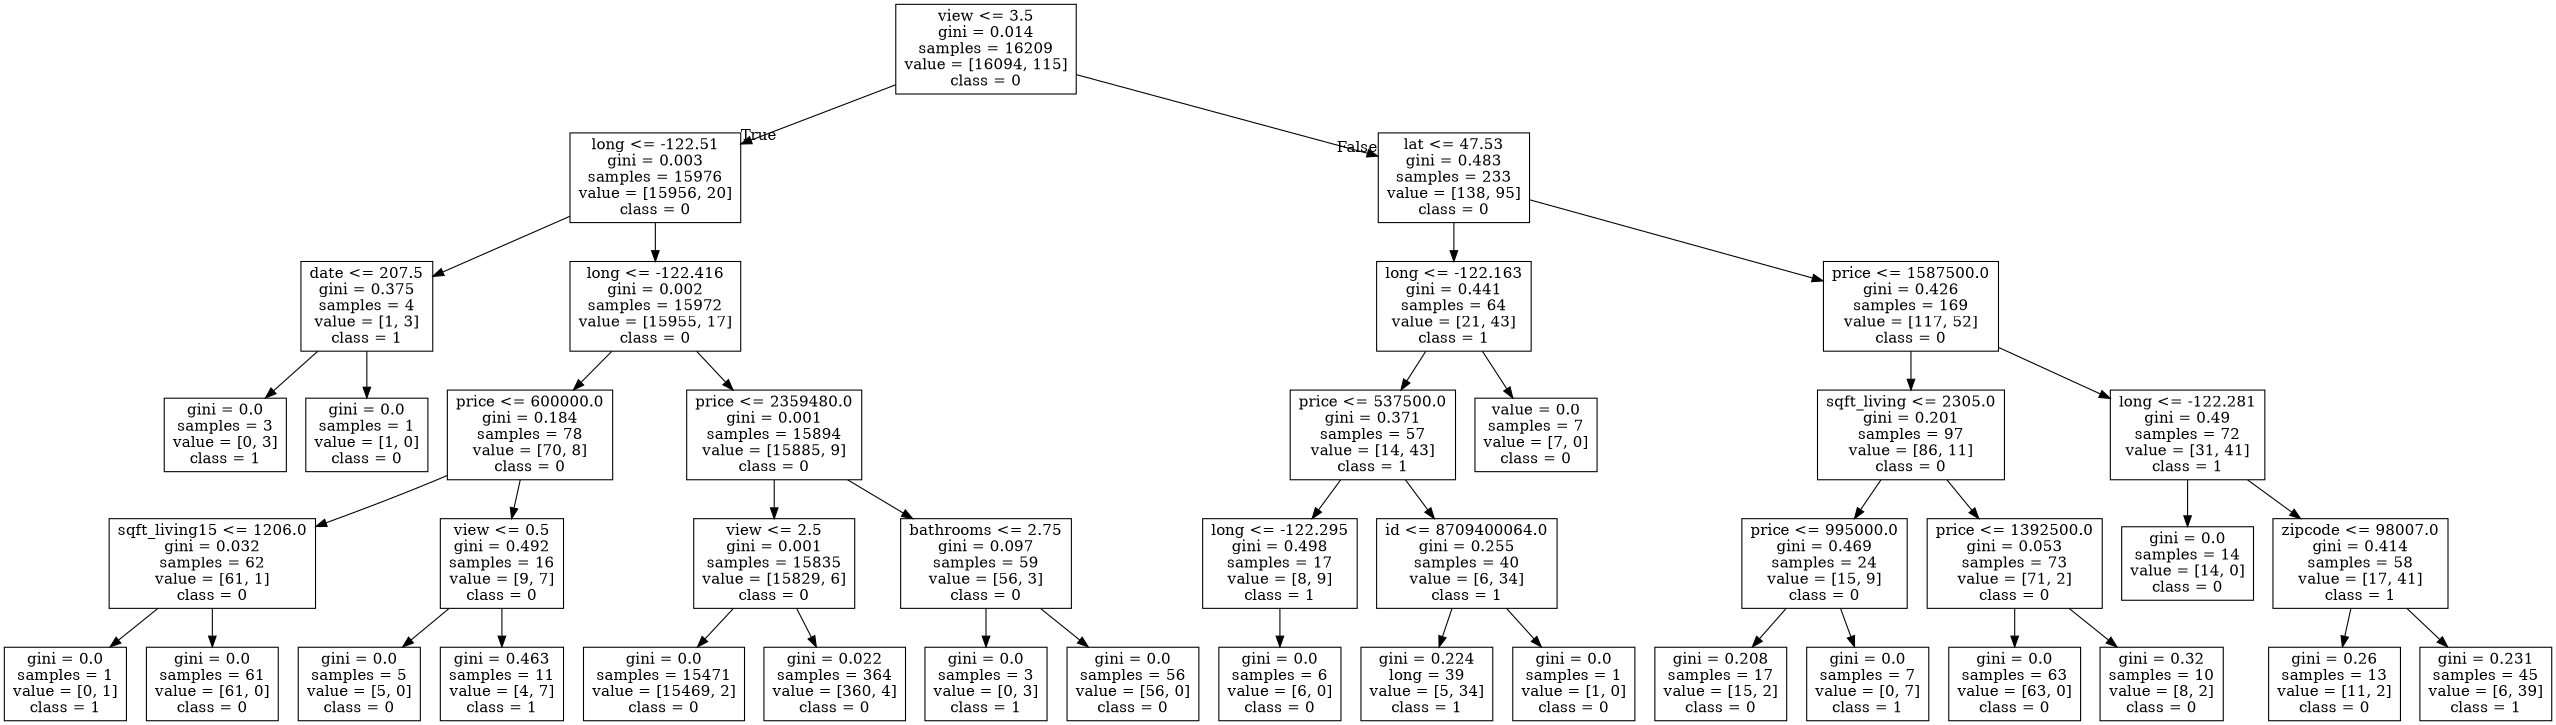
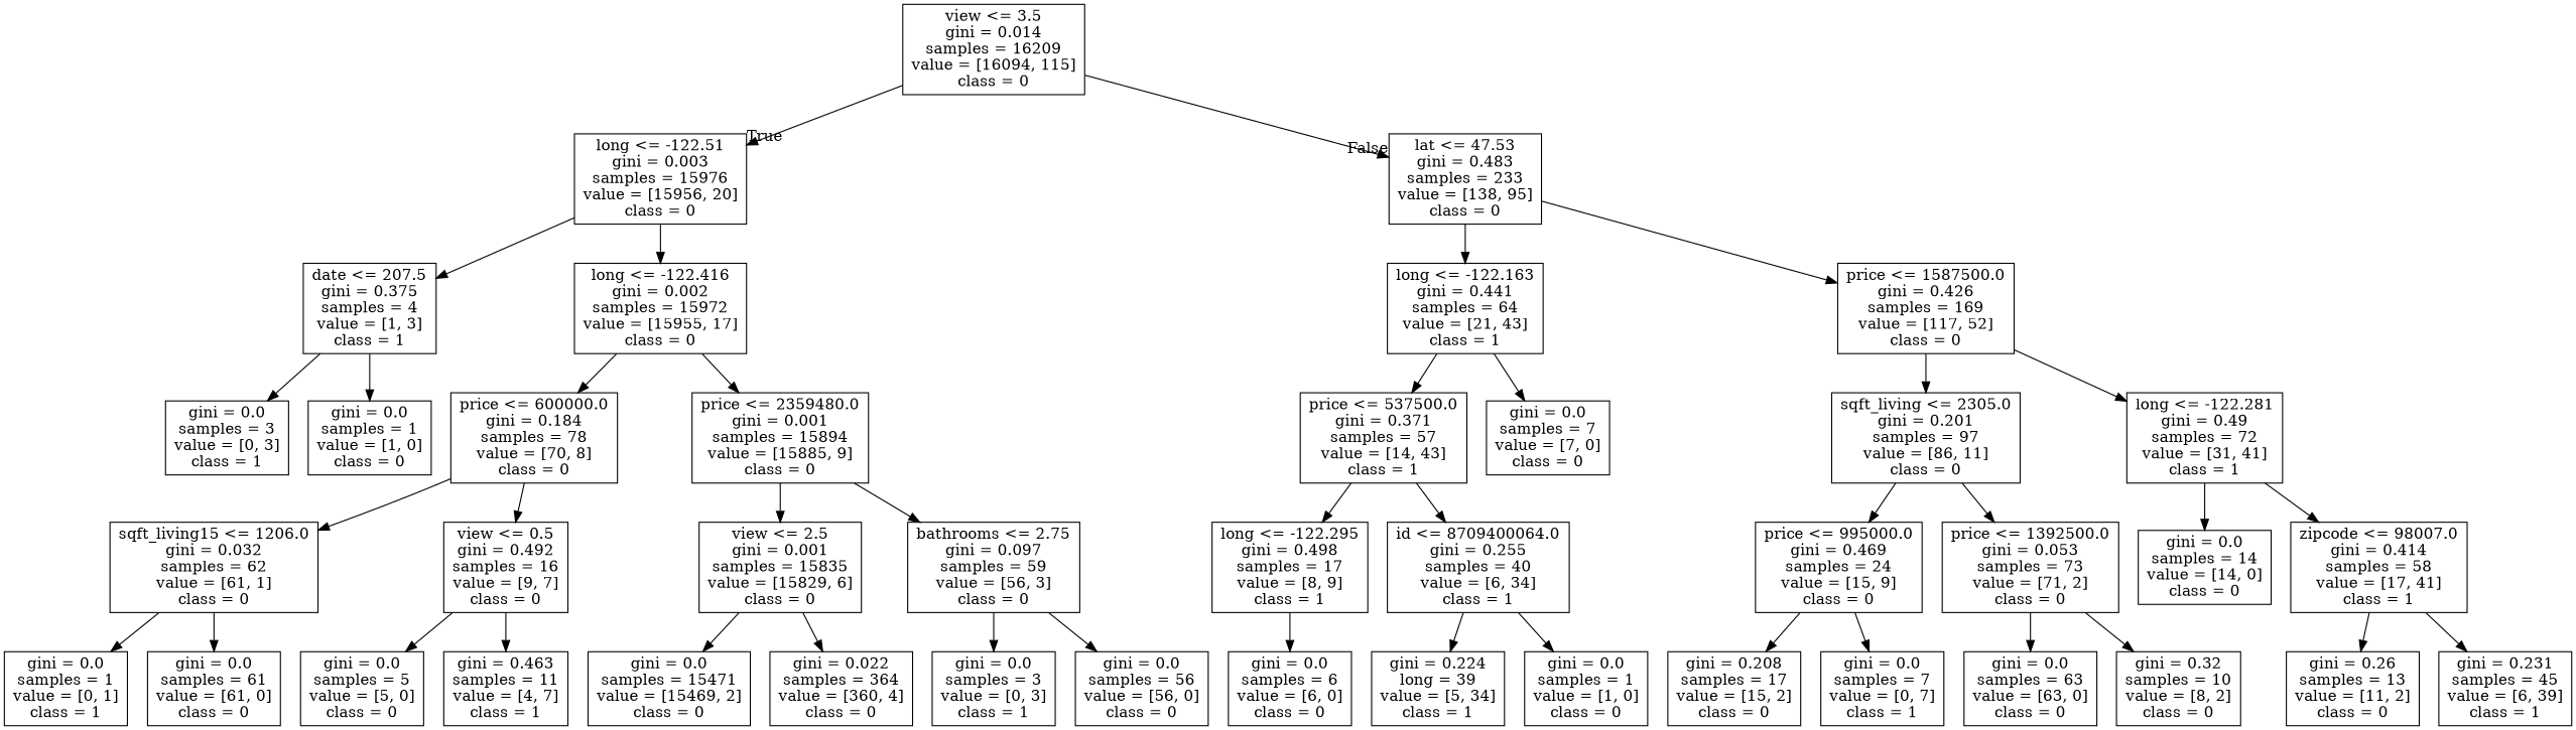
  digraph {
    node [shape=box]
    n1 [label="view <= 3.5\ngini = 0.014\nsamples = 16209\nvalue = [16094, 115]\nclass = 0"]
    n2 [label="long <= -122.51\ngini = 0.003\nsamples = 15976\nvalue = [15956, 20]\nclass = 0"]
    n3 [label="lat <= 47.53\ngini = 0.483\nsamples = 233\nvalue = [138, 95]\nclass = 0"]
    n4 [label="date <= 207.5\ngini = 0.375\nsamples = 4\nvalue = [1, 3]\nclass = 1"]
    n5 [label="long <= -122.416\ngini = 0.002\nsamples = 15972\nvalue = [15955, 17]\nclass = 0"]
    n6 [label="long <= -122.163\ngini = 0.441\nsamples = 64\nvalue = [21, 43]\nclass = 1"]
    n7 [label="price <= 1587500.0\ngini = 0.426\nsamples = 169\nvalue = [117, 52]\nclass = 0"]
    n8 [label="gini = 0.0\nsamples = 3\nvalue = [0, 3]\nclass = 1"]
    n9 [label="gini = 0.0\nsamples = 1\nvalue = [1, 0]\nclass = 0"]
    n10 [label="price <= 600000.0\ngini = 0.184\nsamples = 78\nvalue = [70, 8]\nclass = 0"]
    n11 [label="price <= 2359480.0\ngini = 0.001\nsamples = 15894\nvalue = [15885, 9]\nclass = 0"]
    n12 [label="sqft_living15 <= 1206.0\ngini = 0.032\nsamples = 62\nvalue = [61, 1]\nclass = 0"]
    n13 [label="view <= 0.5\ngini = 0.492\nsamples = 16\nvalue = [9, 7]\nclass = 0"]
    n14 [label="view <= 2.5\ngini = 0.001\nsamples = 15835\nvalue = [15829, 6]\nclass = 0"]
    n15 [label="bathrooms <= 2.75\ngini = 0.097\nsamples = 59\nvalue = [56, 3]\nclass = 0"]
    n16 [label="gini = 0.0\nsamples = 1\nvalue = [0, 1]\nclass = 1"]
    n17 [label="gini = 0.0\nsamples = 61\nvalue = [61, 0]\nclass = 0"]
    n18 [label="gini = 0.0\nsamples = 5\nvalue = [5, 0]\nclass = 0"]
    n19 [label="gini = 0.463\nsamples = 11\nvalue = [4, 7]\nclass = 1"]
    n20 [label="gini = 0.0\nsamples = 15471\nvalue = [15469, 2]\nclass = 0"]
    n21 [label="gini = 0.022\nsamples = 364\nvalue = [360, 4]\nclass = 0"]
    n22 [label="gini = 0.0\nsamples = 3\nvalue = [0, 3]\nclass = 1"]
    n23 [label="gini = 0.0\nsamples = 56\nvalue = [56, 0]\nclass = 0"]
    n24 [label="price <= 537500.0\ngini = 0.371\nsamples = 57\nvalue = [14, 43]\nclass = 1"]
-   n25 [label="value = 0.0\nsamples = 7\nvalue = [7, 0]\nclass = 0"]
+   n25 [label="gini = 0.0\nsamples = 7\nvalue = [7, 0]\nclass = 0"]
    n26 [label="sqft_living <= 2305.0\ngini = 0.201\nsamples = 97\nvalue = [86, 11]\nclass = 0"]
    n27 [label="long <= -122.281\ngini = 0.49\nsamples = 72\nvalue = [31, 41]\nclass = 1"]
    n28 [label="long <= -122.295\ngini = 0.498\nsamples = 17\nvalue = [8, 9]\nclass = 1"]
    n29 [label="id <= 8709400064.0\ngini = 0.255\nsamples = 40\nvalue = [6, 34]\nclass = 1"]
    n30 [label="gini = 0.0\nsamples = 6\nvalue = [6, 0]\nclass = 0"]
    n31 [label="gini = 0.224\nlong = 39\nvalue = [5, 34]\nclass = 1"]
    n32 [label="gini = 0.0\nsamples = 1\nvalue = [1, 0]\nclass = 0"]
    n33 [label="price <= 995000.0\ngini = 0.469\nsamples = 24\nvalue = [15, 9]\nclass = 0"]
    n34 [label="price <= 1392500.0\ngini = 0.053\nsamples = 73\nvalue = [71, 2]\nclass = 0"]
    n35 [label="gini = 0.0\nsamples = 14\nvalue = [14, 0]\nclass = 0"]
    n36 [label="zipcode <= 98007.0\ngini = 0.414\nsamples = 58\nvalue = [17, 41]\nclass = 1"]
    n37 [label="gini = 0.208\nsamples = 17\nvalue = [15, 2]\nclass = 0"]
    n38 [label="gini = 0.0\nsamples = 7\nvalue = [0, 7]\nclass = 1"]
    n39 [label="gini = 0.0\nsamples = 63\nvalue = [63, 0]\nclass = 0"]
    n40 [label="gini = 0.32\nsamples = 10\nvalue = [8, 2]\nclass = 0"]
    n41 [label="gini = 0.26\nsamples = 13\nvalue = [11, 2]\nclass = 0"]
    n42 [label="gini = 0.231\nsamples = 45\nvalue = [6, 39]\nclass = 1"]
    n1 -> n2 [headlabel=True labelangle=45 labeldistance=2.5]
    n1 -> n3 [headlabel=False labelangle=-45 labeldistance=2.5]
    n2 -> n4
    n2 -> n5
    n3 -> n6
    n3 -> n7
    n4 -> n8
    n4 -> n9
    n5 -> n10
    n5 -> n11
    n6 -> n24
    n6 -> n25
    n7 -> n26
    n7 -> n27
    n10 -> n12
    n10 -> n13
    n11 -> n14
    n11 -> n15
    n12 -> n16
    n12 -> n17
    n13 -> n18
    n13 -> n19
    n14 -> n20
    n14 -> n21
    n15 -> n22
    n15 -> n23
    n24 -> n28
    n24 -> n29
    n26 -> n33
    n26 -> n34
    n27 -> n35
    n27 -> n36
    n28 -> n30
    n29 -> n31
    n29 -> n32
    n33 -> n37
    n33 -> n38
    n34 -> n39
    n34 -> n40
    n36 -> n41
    n36 -> n42
  }
